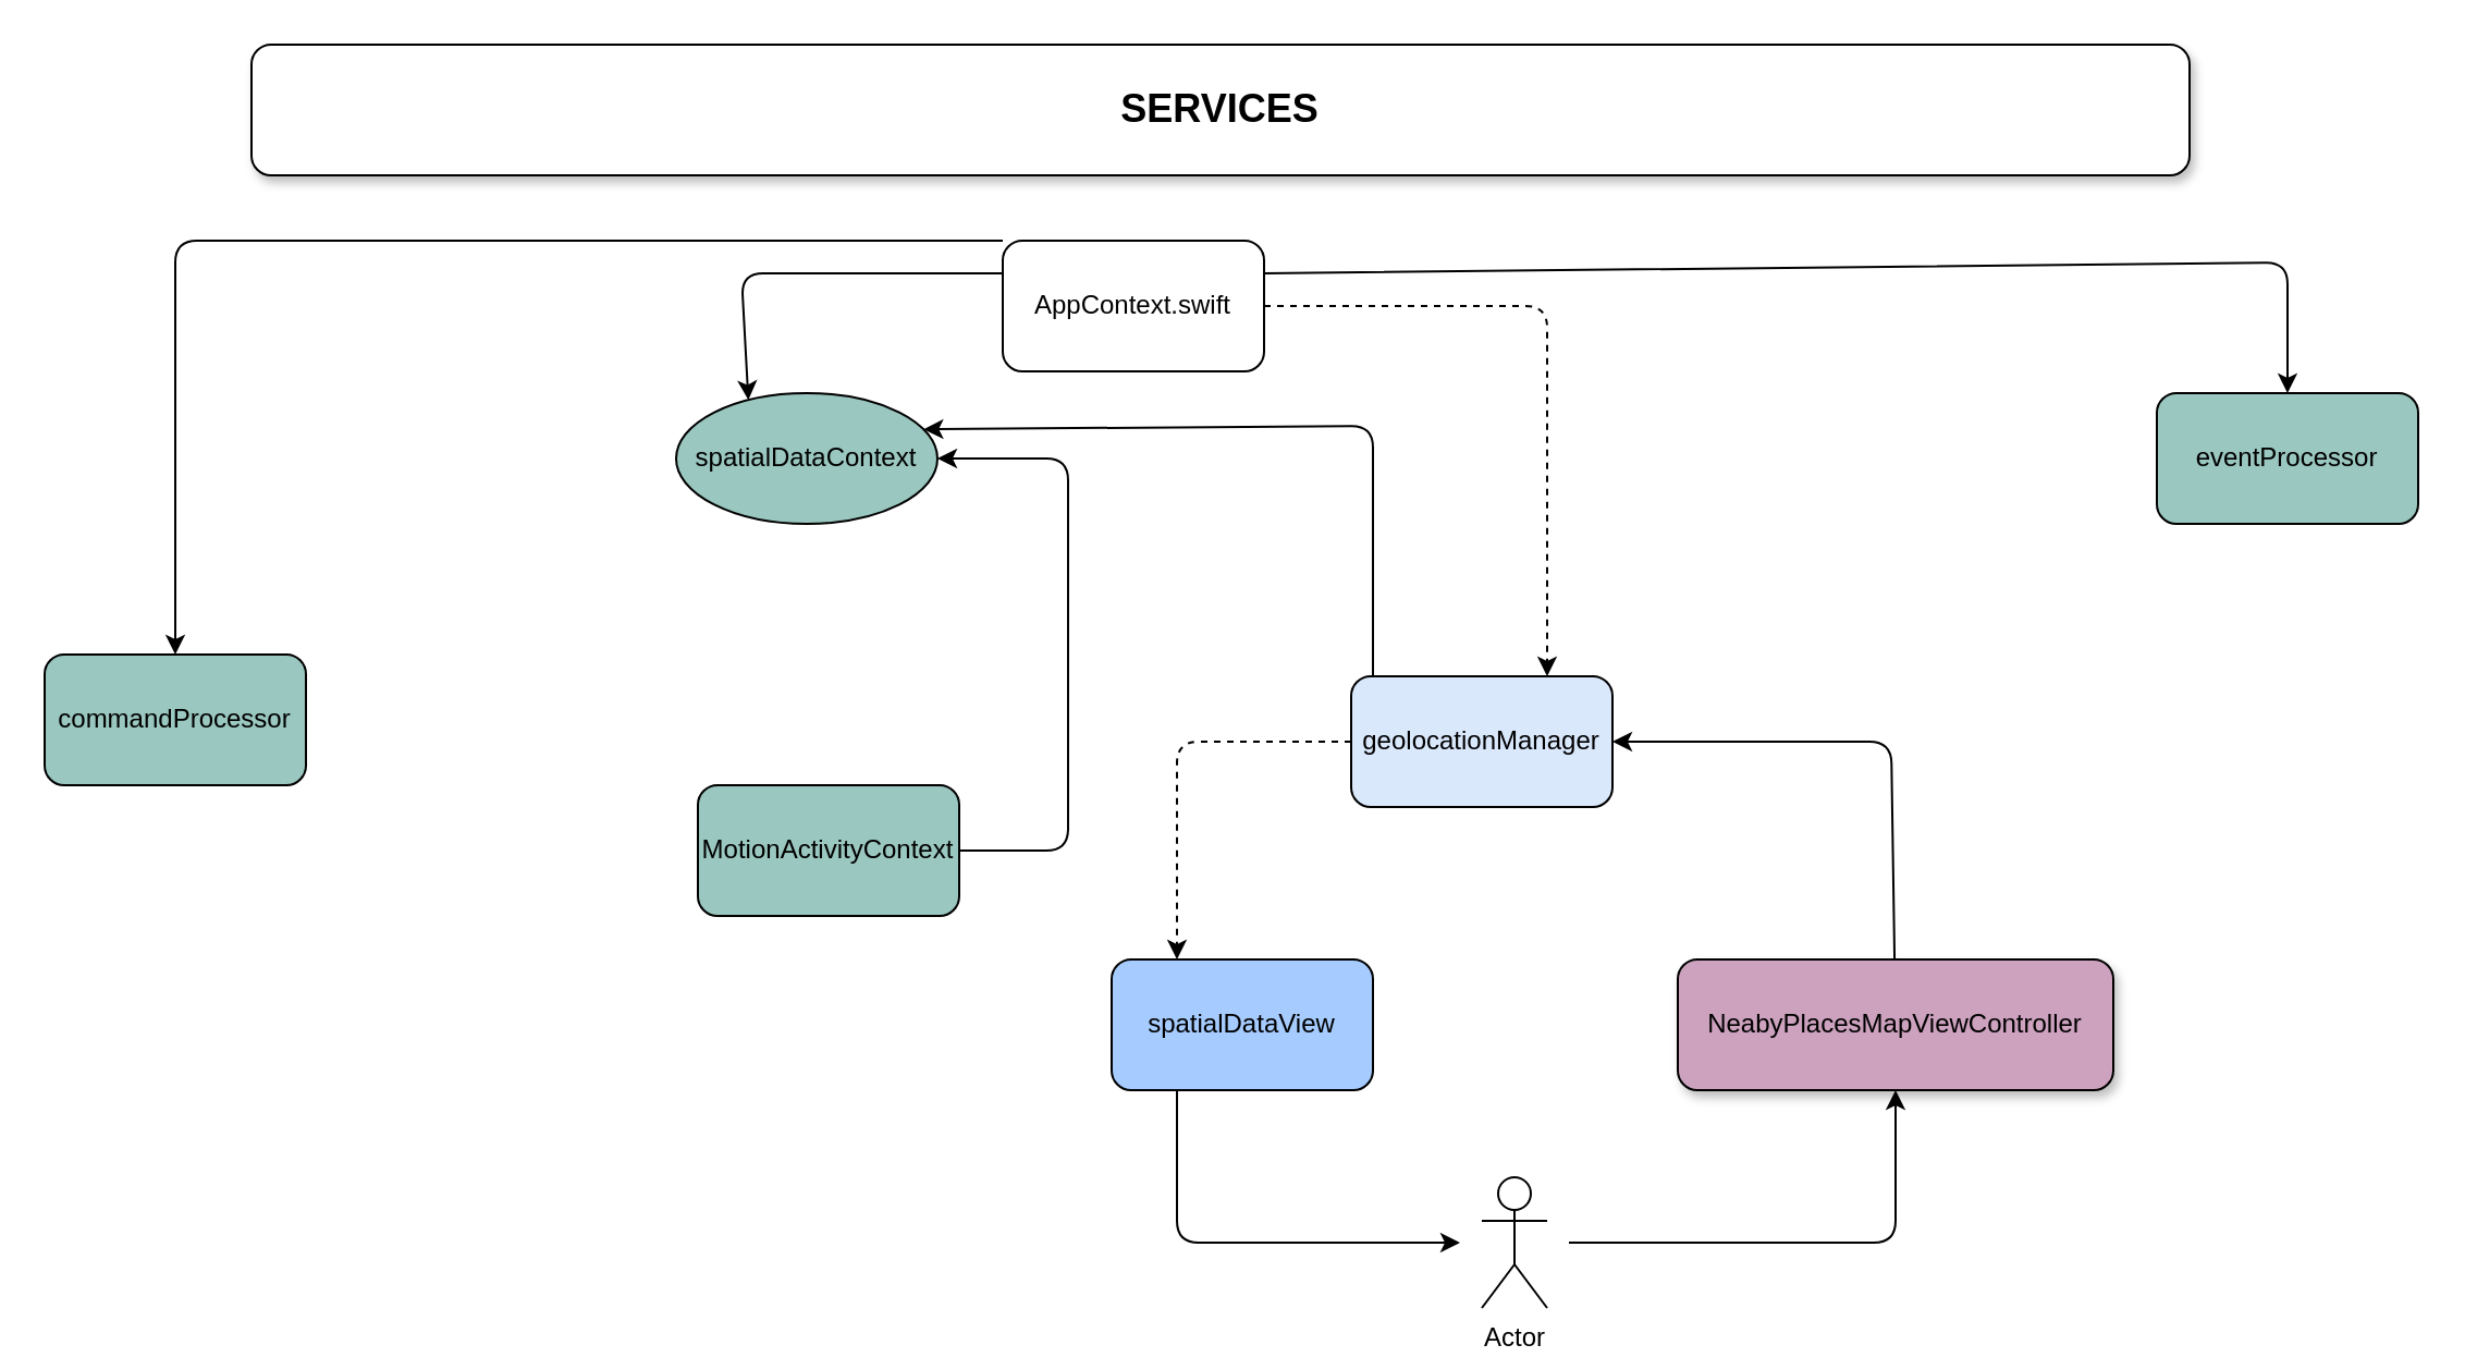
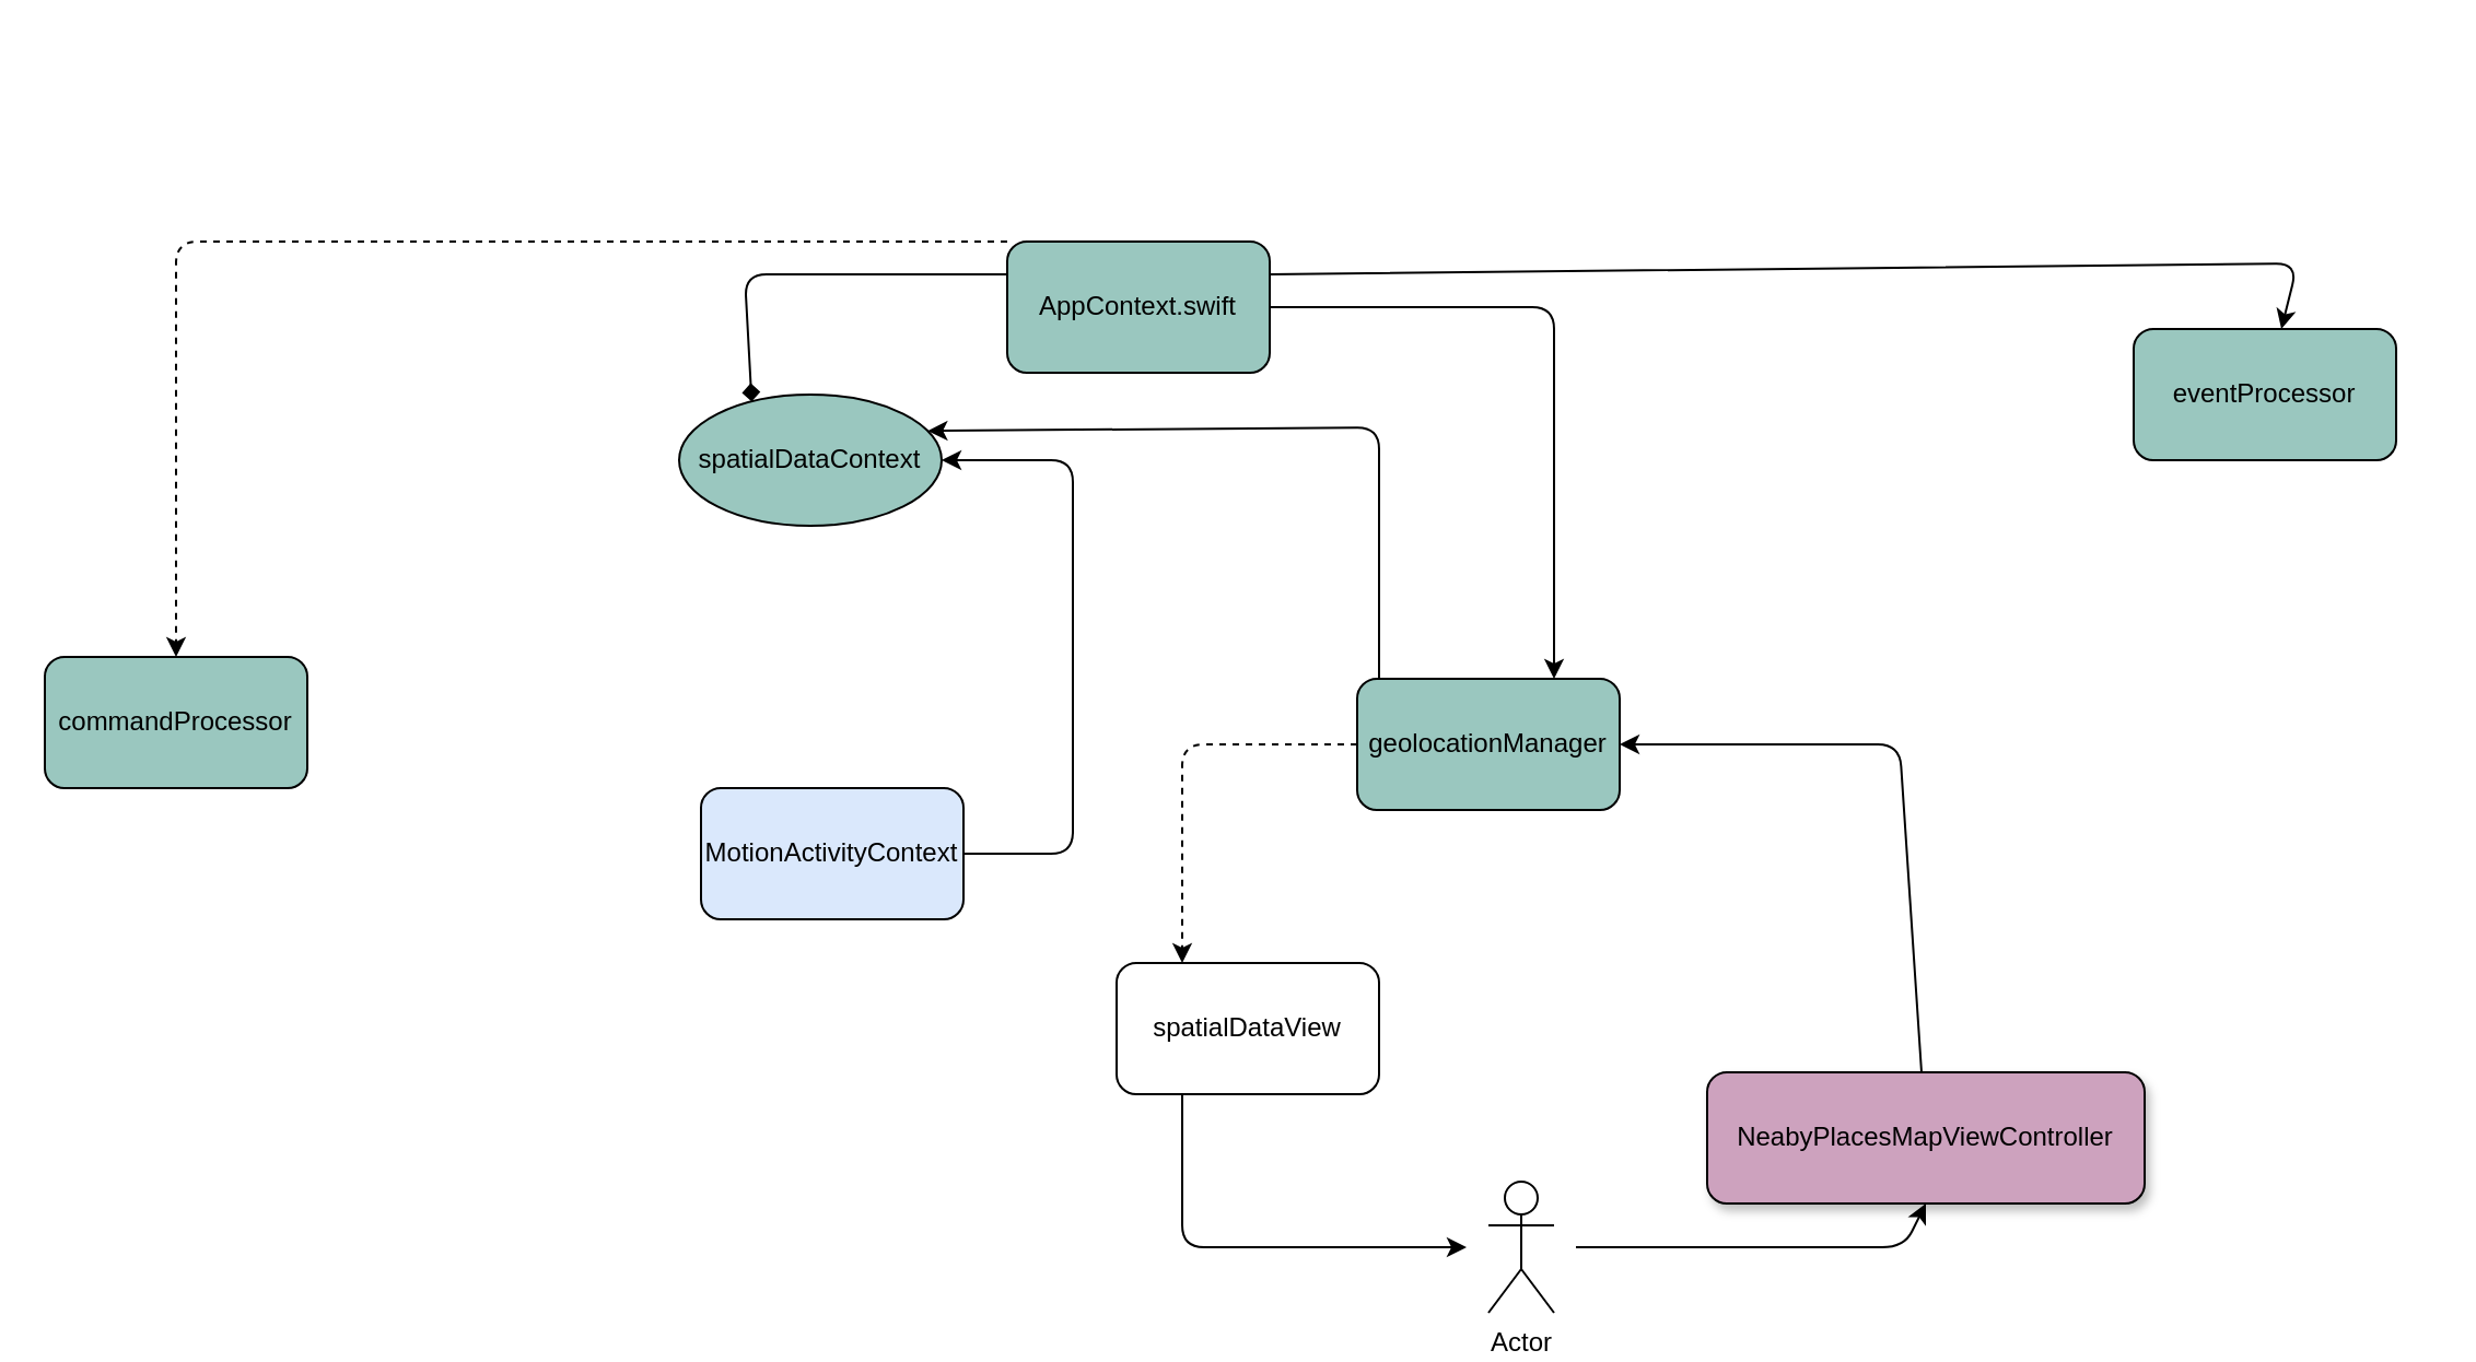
  <mxCell id="0" />
  <mxCell id="1" parent="0" />
- <mxCell id="2" value="AppContext.swift" style="rounded=1;whiteSpace=wrap;html=1;fillColor=#ffffff;" parent="1" vertex="1"><mxGeometry x="460" y="110" width="120" height="60" as="geometry" /></mxCell>
+ <mxCell id="2" value="AppContext.swift" style="rounded=1;whiteSpace=wrap;html=1;fillColor=#9AC7BF;" parent="1" vertex="1"><mxGeometry x="460" y="110" width="120" height="60" as="geometry" /></mxCell>
  <mxCell id="3" value="spatialDataContext" style="ellipse;whiteSpace=wrap;html=1;fillColor=#9AC7BF;" parent="1" vertex="1"><mxGeometry x="310" y="180" width="120" height="60" as="geometry" /></mxCell>
  <mxCell id="4" value="commandProcessor" style="rounded=1;whiteSpace=wrap;html=1;fillColor=#9AC7BF;" parent="1" vertex="1"><mxGeometry x="20" y="300" width="120" height="60" as="geometry" /></mxCell>
- <mxCell id="5" value="geolocationManager" style="rounded=1;whiteSpace=wrap;html=1;strokeColor=#000000;fillColor=#dae8fc;" parent="1" vertex="1"><mxGeometry x="620" y="310" width="120" height="60" as="geometry" /></mxCell>
- <mxCell id="6" value="eventProcessor" style="rounded=1;whiteSpace=wrap;html=1;fillColor=#9AC7BF;" parent="1" vertex="1"><mxGeometry x="990" y="180" width="120" height="60" as="geometry" /></mxCell>
- <mxCell id="7" value="" style="endArrow=classic;html=1;entryX=0.25;entryY=0;entryDx=0;entryDy=0;exitX=0;exitY=0.25;exitDx=0;exitDy=0;" edge="1" parent="1" source="2" target="3"><mxGeometry width="50" height="50" relative="1" as="geometry"><mxPoint x="460" y="65" as="sourcePoint" /><mxPoint x="239.226" y="190" as="targetPoint" /><Array as="points"><mxPoint x="340" y="125" /></Array></mxGeometry></mxCell>
+ <mxCell id="5" value="geolocationManager" style="rounded=1;whiteSpace=wrap;html=1;strokeColor=#000000;fillColor=#9AC7BF;" parent="1" vertex="1"><mxGeometry x="620" y="310" width="120" height="60" as="geometry" /></mxCell>
+ <mxCell id="6" value="eventProcessor" style="rounded=1;whiteSpace=wrap;html=1;fillColor=#9AC7BF;" parent="1" vertex="1"><mxGeometry x="975" y="150" width="120" height="60" as="geometry" /></mxCell>
+ <mxCell id="7" value="" style="endArrow=diamond;html=1;entryX=0.25;entryY=0;entryDx=0;entryDy=0;exitX=0;exitY=0.25;exitDx=0;exitDy=0;" edge="1" parent="1" source="2" target="3"><mxGeometry width="50" height="50" relative="1" as="geometry"><mxPoint x="460" y="65" as="sourcePoint" /><mxPoint x="239.226" y="190" as="targetPoint" /><Array as="points"><mxPoint x="340" y="125" /></Array></mxGeometry></mxCell>
  <mxCell id="8" value="" style="endArrow=classic;html=1;exitX=1;exitY=0.25;exitDx=0;exitDy=0;" edge="1" parent="1" source="2" target="6"><mxGeometry width="50" height="50" relative="1" as="geometry"><mxPoint x="720" y="440" as="sourcePoint" /><mxPoint x="840" y="60" as="targetPoint" /><Array as="points"><mxPoint x="1050" y="120" /></Array></mxGeometry></mxCell>
- <mxCell id="9" value="" style="endArrow=classic;html=1;exitX=1;exitY=0.5;exitDx=0;exitDy=0;entryX=0.75;entryY=0;entryDx=0;entryDy=0;dashed=1;" edge="1" parent="1" source="2" target="5"><mxGeometry width="50" height="50" relative="1" as="geometry"><mxPoint x="720" y="440" as="sourcePoint" /><mxPoint x="770" y="120" as="targetPoint" /><Array as="points"><mxPoint x="710" y="140" /></Array></mxGeometry></mxCell>
- <mxCell id="10" value="" style="endArrow=classic;html=1;entryX=0.5;entryY=0;entryDx=0;entryDy=0;exitX=0;exitY=0;exitDx=0;exitDy=0;" edge="1" parent="1" source="2" target="4"><mxGeometry width="50" height="50" relative="1" as="geometry"><mxPoint x="460" y="50" as="sourcePoint" /><mxPoint x="340" y="165" as="targetPoint" /><Array as="points"><mxPoint x="80" y="110" /></Array></mxGeometry></mxCell>
- <mxCell id="11" value="spatialDataView" style="rounded=1;whiteSpace=wrap;html=1;fillColor=#A6CCFF;" vertex="1" parent="1"><mxGeometry x="510" y="440" width="120" height="60" as="geometry" /></mxCell>
- <mxCell id="12" value="NeabyPlacesMapViewController" style="rounded=1;whiteSpace=wrap;html=1;strokeColor=#000000;shadow=1;fillColor=#CDA2BE;" vertex="1" parent="1"><mxGeometry x="770" y="440" width="200" height="60" as="geometry" /></mxCell>
+ <mxCell id="9" value="" style="endArrow=classic;html=1;exitX=1;exitY=0.5;exitDx=0;exitDy=0;entryX=0.75;entryY=0;entryDx=0;entryDy=0;" edge="1" parent="1" source="2" target="5"><mxGeometry width="50" height="50" relative="1" as="geometry"><mxPoint x="720" y="440" as="sourcePoint" /><mxPoint x="770" y="120" as="targetPoint" /><Array as="points"><mxPoint x="710" y="140" /></Array></mxGeometry></mxCell>
+ <mxCell id="10" value="" style="endArrow=classic;html=1;entryX=0.5;entryY=0;entryDx=0;entryDy=0;exitX=0;exitY=0;exitDx=0;exitDy=0;dashed=1;" edge="1" parent="1" source="2" target="4"><mxGeometry width="50" height="50" relative="1" as="geometry"><mxPoint x="460" y="50" as="sourcePoint" /><mxPoint x="340" y="165" as="targetPoint" /><Array as="points"><mxPoint x="80" y="110" /></Array></mxGeometry></mxCell>
+ <mxCell id="11" value="spatialDataView" style="rounded=1;whiteSpace=wrap;html=1;fillColor=#ffffff;" vertex="1" parent="1"><mxGeometry x="510" y="440" width="120" height="60" as="geometry" /></mxCell>
+ <mxCell id="12" value="NeabyPlacesMapViewController" style="rounded=1;whiteSpace=wrap;html=1;strokeColor=#000000;shadow=1;fillColor=#CDA2BE;" vertex="1" parent="1"><mxGeometry x="780" y="490" width="200" height="60" as="geometry" /></mxCell>
  <mxCell id="13" value="" style="endArrow=classic;html=1;exitX=0;exitY=0.5;exitDx=0;exitDy=0;entryX=0.25;entryY=0;entryDx=0;entryDy=0;dashed=1;" edge="1" parent="1" source="5" target="11"><mxGeometry width="50" height="50" relative="1" as="geometry"><mxPoint x="640" y="510" as="sourcePoint" /><mxPoint x="510" y="350" as="targetPoint" /><Array as="points"><mxPoint x="540" y="340" /></Array></mxGeometry></mxCell>
  <mxCell id="14" value="" style="endArrow=classic;html=1;entryX=1;entryY=0.5;entryDx=0;entryDy=0;" edge="1" parent="1" source="12" target="5"><mxGeometry width="50" height="50" relative="1" as="geometry"><mxPoint x="860" y="390" as="sourcePoint" /><mxPoint x="750" y="390" as="targetPoint" /><Array as="points"><mxPoint x="868" y="340" /></Array></mxGeometry></mxCell>
  <mxCell id="15" value="Actor" style="shape=umlActor;verticalLabelPosition=bottom;verticalAlign=top;html=1;outlineConnect=0;" vertex="1" parent="1"><mxGeometry x="680" y="540" width="30" height="60" as="geometry" /></mxCell>
  <mxCell id="16" value="" style="endArrow=classic;html=1;exitX=0.25;exitY=1;exitDx=0;exitDy=0;" edge="1" parent="1" source="11"><mxGeometry width="50" height="50" relative="1" as="geometry"><mxPoint x="640" y="510" as="sourcePoint" /><mxPoint x="670" y="570" as="targetPoint" /><Array as="points"><mxPoint x="540" y="570" /></Array></mxGeometry></mxCell>
  <mxCell id="17" value="" style="endArrow=classic;html=1;entryX=0.5;entryY=1;entryDx=0;entryDy=0;" edge="1" parent="1" target="12"><mxGeometry width="50" height="50" relative="1" as="geometry"><mxPoint x="720" y="570" as="sourcePoint" /><mxPoint x="840" y="570" as="targetPoint" /><Array as="points"><mxPoint x="870" y="570" /></Array></mxGeometry></mxCell>
- <mxCell id="18" value="MotionActivityContext" style="rounded=1;whiteSpace=wrap;html=1;fillColor=#9AC7BF;" vertex="1" parent="1"><mxGeometry x="320" y="360" width="120" height="60" as="geometry" /></mxCell>
+ <mxCell id="18" value="MotionActivityContext" style="rounded=1;whiteSpace=wrap;html=1;fillColor=#dae8fc;" vertex="1" parent="1"><mxGeometry x="320" y="360" width="120" height="60" as="geometry" /></mxCell>
  <mxCell id="19" value="" style="endArrow=classic;html=1;entryX=1;entryY=0.5;entryDx=0;entryDy=0;" edge="1" parent="1" target="3"><mxGeometry width="50" height="50" relative="1" as="geometry"><mxPoint x="440" y="390" as="sourcePoint" /><mxPoint x="490" y="210" as="targetPoint" /><Array as="points"><mxPoint x="490" y="390" /><mxPoint x="490" y="210" /></Array></mxGeometry></mxCell>
  <mxCell id="20" value="" style="endArrow=classic;html=1;entryX=1;entryY=0.25;entryDx=0;entryDy=0;" edge="1" parent="1" target="3"><mxGeometry width="50" height="50" relative="1" as="geometry"><mxPoint x="630" y="310" as="sourcePoint" /><mxPoint x="530" y="190" as="targetPoint" /><Array as="points"><mxPoint x="630" y="195" /></Array></mxGeometry></mxCell>
- <mxCell id="21" value="&lt;h2&gt;&lt;b&gt;SERVICES&lt;/b&gt;&lt;/h2&gt;" style="rounded=1;whiteSpace=wrap;html=1;shadow=1;strokeColor=#000000;fillColor=#FFFFFF;" vertex="1" parent="1"><mxGeometry x="115" y="20" width="890" height="60" as="geometry" /></mxCell>
